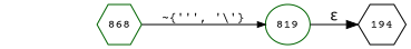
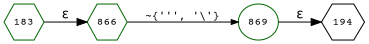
  digraph {
    fontname="Courier Prime"
    rankdir=LR
    node [color=darkgreen fixedsize=true fontname="Courier Prime" fontsize=11 shape=hexagon peripheries=1]
    edge [fontname="Courier Prime"]
    n1 [color=black label=194 width=.6 peripheries=""]
-   n2 [label=868 width=.55]
-   n3 [label=819 shape=ellipse width=.55]
+   n2 [label=866 width=.55]
+   n3 [label=869 shape=ellipse width=.55]
+   n4 [label=183 width=.55]
    n2 -> n3 [arrowhead=normal arrowsize=.7 fontsize=11 label="~{''', '\\'}"]
    n3 -> n1 [label="&epsilon;"]
+   n4 -> n2 [label="&epsilon;"]
  }
